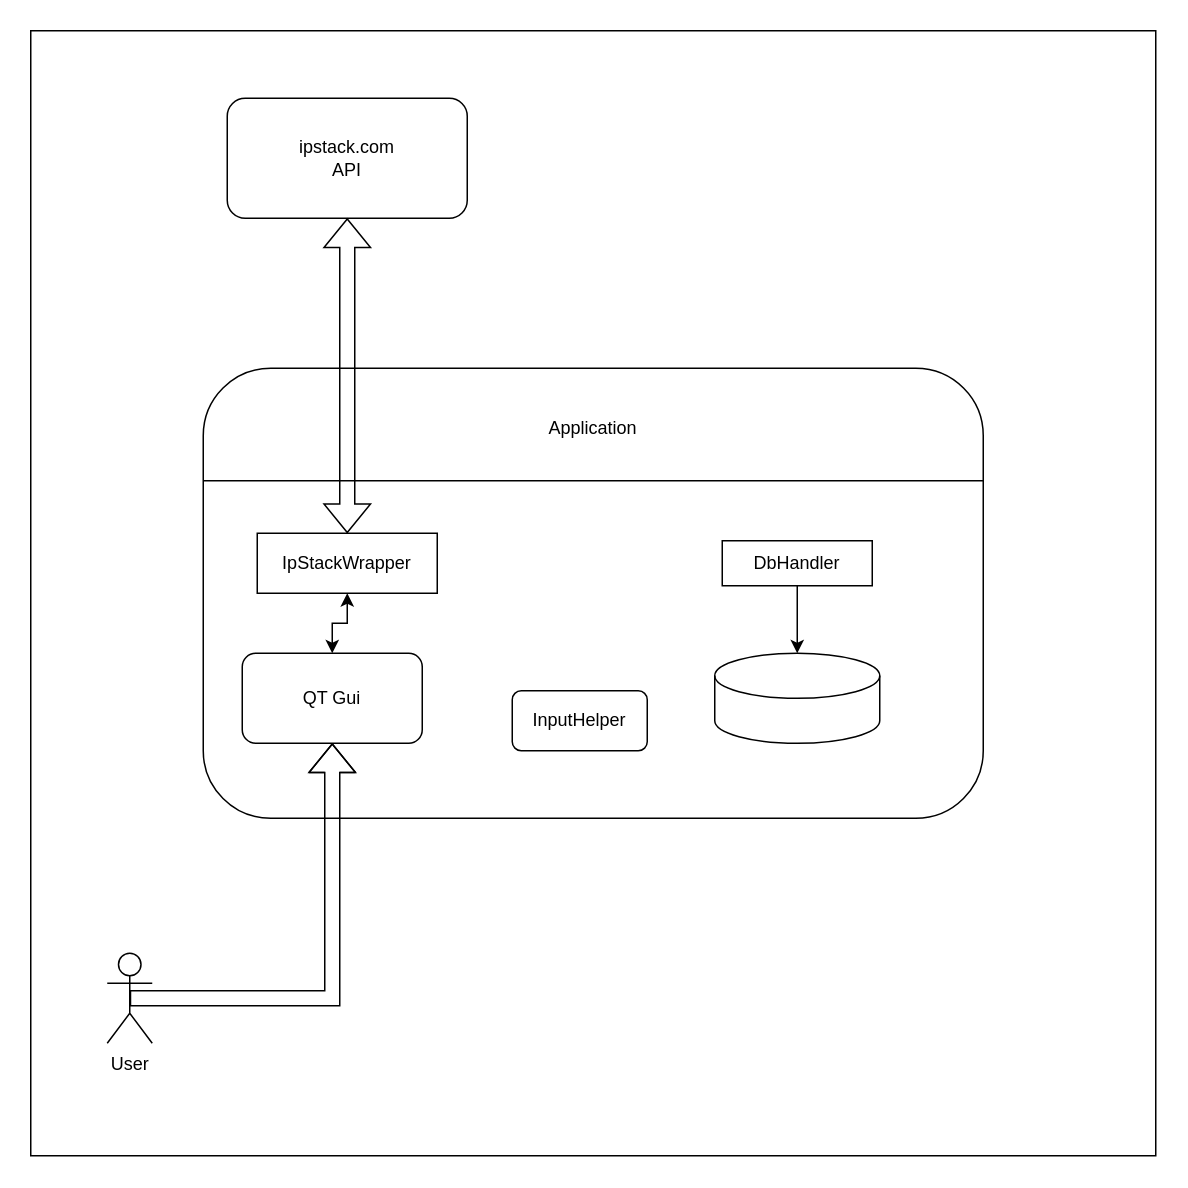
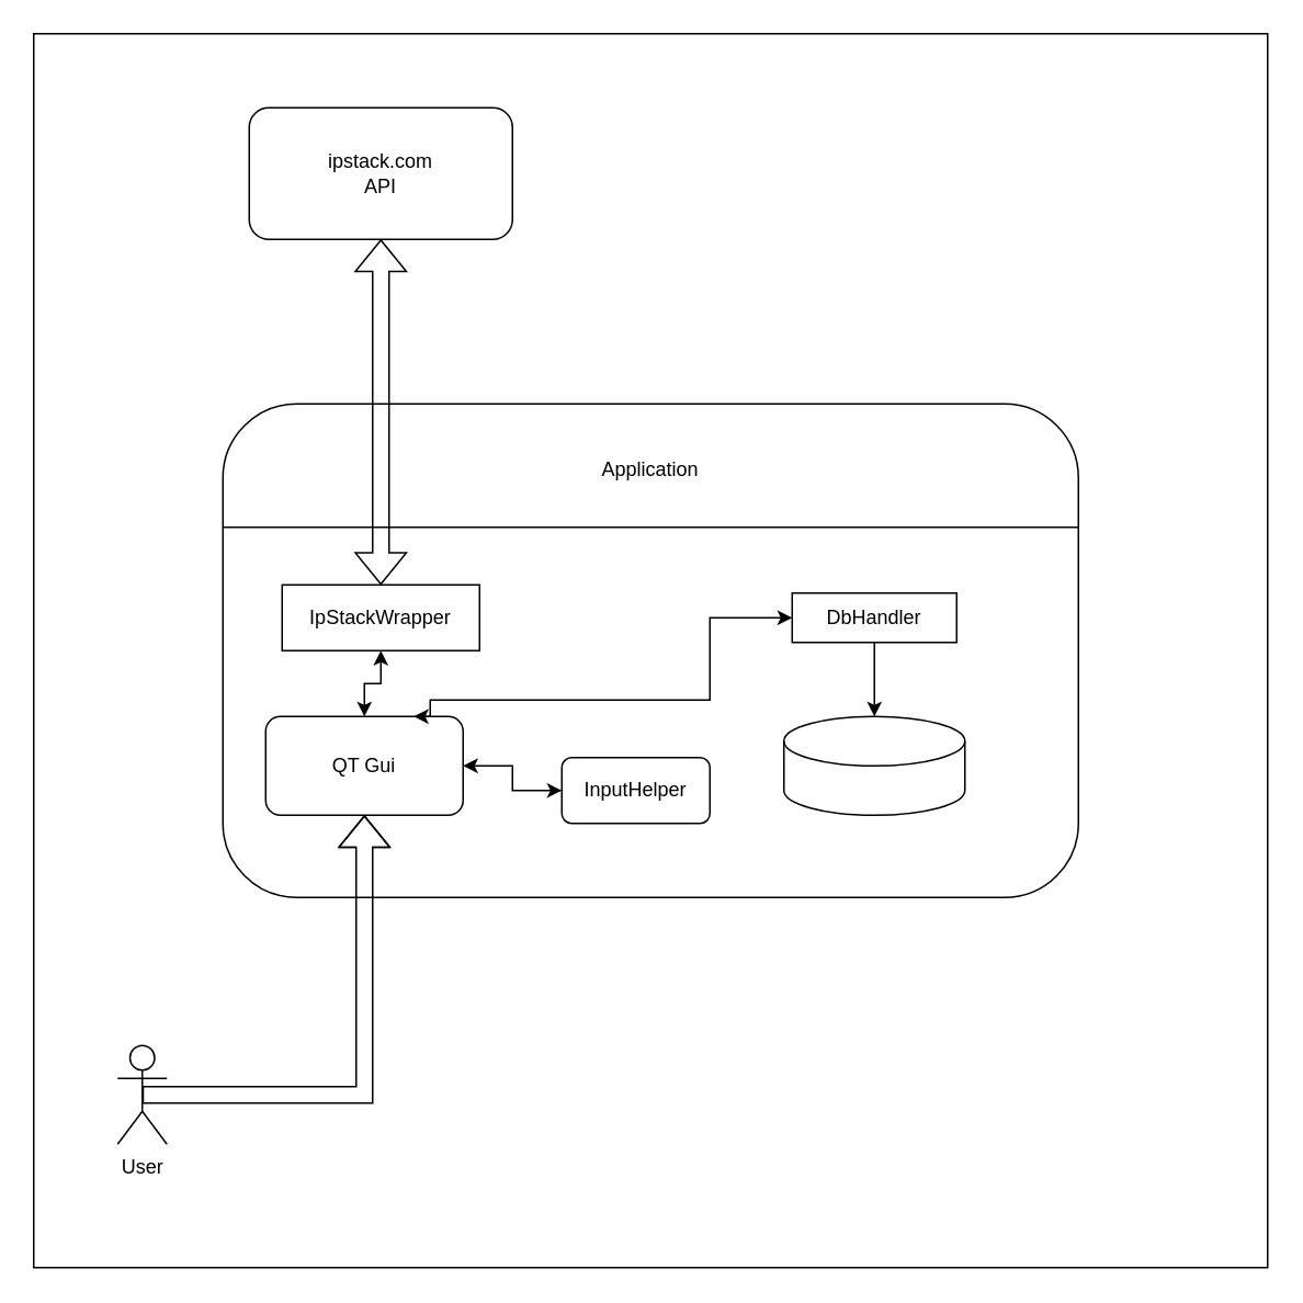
  <mxCell id="0" />
  <mxCell id="1" parent="0" />
  <mxCell id="2" value="" style="whiteSpace=wrap;html=1;aspect=fixed;" vertex="1" parent="1"><mxGeometry x="20" y="20" width="750" height="750" as="geometry" /></mxCell>
  <mxCell id="3" value="" style="rounded=1;whiteSpace=wrap;html=1;" vertex="1" parent="1"><mxGeometry x="135" y="245" width="520" height="300" as="geometry" /></mxCell>
  <mxCell id="4" value="Application" style="text;html=1;align=center;verticalAlign=middle;whiteSpace=wrap;rounded=0;" vertex="1" parent="1"><mxGeometry x="345" y="265" width="100" height="40" as="geometry" /></mxCell>
  <mxCell id="5" value="" style="shape=cylinder3;whiteSpace=wrap;html=1;boundedLbl=1;backgroundOutline=1;size=15;" vertex="1" parent="1"><mxGeometry x="476" y="435" width="110" height="60" as="geometry" /></mxCell>
  <mxCell id="6" value="&lt;div&gt;ipstack.com&lt;/div&gt;&lt;div&gt;API&lt;br&gt;&lt;/div&gt;" style="rounded=1;whiteSpace=wrap;html=1;" vertex="1" parent="1"><mxGeometry x="151" y="65" width="160" height="80" as="geometry" /></mxCell>
  <mxCell id="7" style="edgeStyle=orthogonalEdgeStyle;rounded=0;orthogonalLoop=1;jettySize=auto;html=1;exitX=0.5;exitY=0.5;exitDx=0;exitDy=0;exitPerimeter=0;entryX=0.5;entryY=1;entryDx=0;entryDy=0;shape=flexArrow;" edge="1" parent="1" source="8" target="10"><mxGeometry relative="1" as="geometry"><mxPoint x="311" y="655" as="targetPoint" /></mxGeometry></mxCell>
  <mxCell id="8" value="&lt;div&gt;User&lt;/div&gt;" style="shape=umlActor;verticalLabelPosition=bottom;verticalAlign=top;html=1;outlineConnect=0;" vertex="1" parent="1"><mxGeometry x="71" y="635" width="30" height="60" as="geometry" /></mxCell>
+ <mxCell id="9" style="edgeStyle=orthogonalEdgeStyle;rounded=0;orthogonalLoop=1;jettySize=auto;html=1;entryX=0;entryY=0.5;entryDx=0;entryDy=0;startArrow=classic;startFill=1;" edge="1" parent="1" source="10" target="18"><mxGeometry relative="1" as="geometry" /></mxCell>
  <mxCell id="10" value="QT Gui" style="rounded=1;whiteSpace=wrap;html=1;" vertex="1" parent="1"><mxGeometry x="161" y="435" width="120" height="60" as="geometry" /></mxCell>
  <mxCell id="11" value="" style="endArrow=none;html=1;rounded=0;entryX=0;entryY=0.25;entryDx=0;entryDy=0;exitX=1;exitY=0.25;exitDx=0;exitDy=0;" edge="1" parent="1" source="3" target="3"><mxGeometry width="50" height="50" relative="1" as="geometry"><mxPoint x="11" y="385" as="sourcePoint" /><mxPoint x="61" y="335" as="targetPoint" /></mxGeometry></mxCell>
+ <mxCell id="12" style="edgeStyle=orthogonalEdgeStyle;rounded=0;orthogonalLoop=1;jettySize=auto;html=1;entryX=0.75;entryY=0;entryDx=0;entryDy=0;startArrow=classic;startFill=1;" edge="1" parent="1" source="13" target="10"><mxGeometry relative="1" as="geometry"><Array as="points"><mxPoint x="431" y="375" /><mxPoint x="431" y="425" /><mxPoint x="261" y="425" /></Array></mxGeometry></mxCell>
  <mxCell id="13" value="DbHandler" style="whiteSpace=wrap;html=1;rounded=0;" vertex="1" parent="1"><mxGeometry x="481" y="360" width="100" height="30" as="geometry" /></mxCell>
  <mxCell id="14" style="edgeStyle=orthogonalEdgeStyle;rounded=0;orthogonalLoop=1;jettySize=auto;html=1;entryX=0.5;entryY=1;entryDx=0;entryDy=0;shape=flexArrow;startArrow=block;" edge="1" parent="1" source="16" target="6"><mxGeometry relative="1" as="geometry" /></mxCell>
  <mxCell id="15" style="edgeStyle=orthogonalEdgeStyle;rounded=0;orthogonalLoop=1;jettySize=auto;html=1;startArrow=classic;startFill=1;" edge="1" parent="1" source="16" target="10"><mxGeometry relative="1" as="geometry" /></mxCell>
  <mxCell id="16" value="&lt;div&gt;IpStackWrapper&lt;/div&gt;" style="whiteSpace=wrap;html=1;rounded=0;" vertex="1" parent="1"><mxGeometry x="171" y="355" width="120" height="40" as="geometry" /></mxCell>
  <mxCell id="17" style="edgeStyle=orthogonalEdgeStyle;rounded=0;orthogonalLoop=1;jettySize=auto;html=1;exitX=0.5;exitY=1;exitDx=0;exitDy=0;" edge="1" parent="1" source="16" target="16"><mxGeometry relative="1" as="geometry" /></mxCell>
  <mxCell id="18" value="InputHelper" style="rounded=1;whiteSpace=wrap;html=1;" vertex="1" parent="1"><mxGeometry x="341" y="460" width="90" height="40" as="geometry" /></mxCell>
  <mxCell id="19" style="edgeStyle=orthogonalEdgeStyle;rounded=0;orthogonalLoop=1;jettySize=auto;html=1;entryX=0.5;entryY=0;entryDx=0;entryDy=0;entryPerimeter=0;" edge="1" parent="1" source="13" target="5"><mxGeometry relative="1" as="geometry" /></mxCell>
